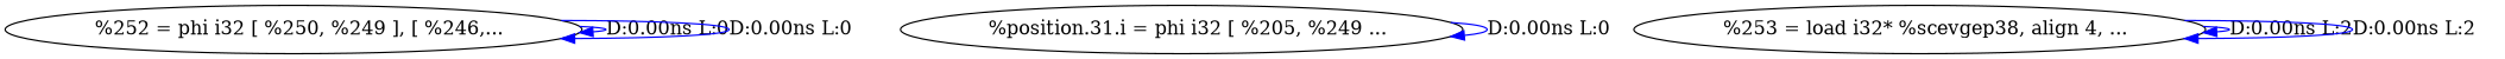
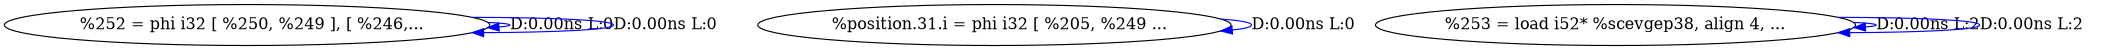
  digraph {
    edge [color=blue]
    n1 [label="  %252 = phi i32 [ %250, %249 ], [ %246,..."]
    n2 [label="  %position.31.i = phi i32 [ %205, %249 ..."]
-   n3 [label="  %253 = load i32* %scevgep38, align 4, ..."]
+   n3 [label="%253 = load i52* %scevgep38, align 4, ..."]
    n1 -> n1 [label="D:0.00ns L:0"]
    n1 -> n1 [label="D:0.00ns L:0"]
    n2 -> n2 [label="D:0.00ns L:0"]
    n3 -> n3 [label="D:0.00ns L:2"]
    n3 -> n3 [label="D:0.00ns L:2"]
  }
